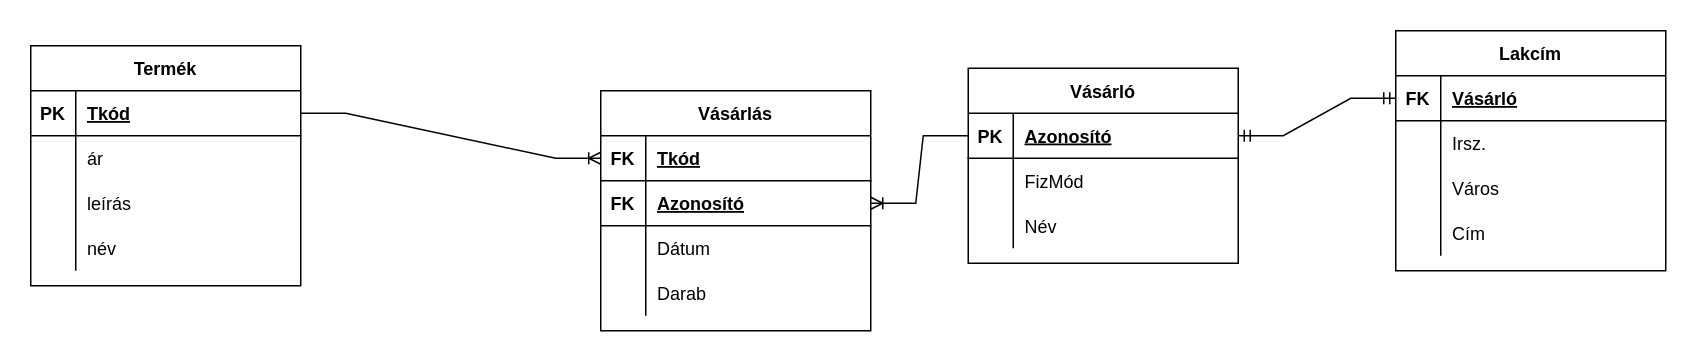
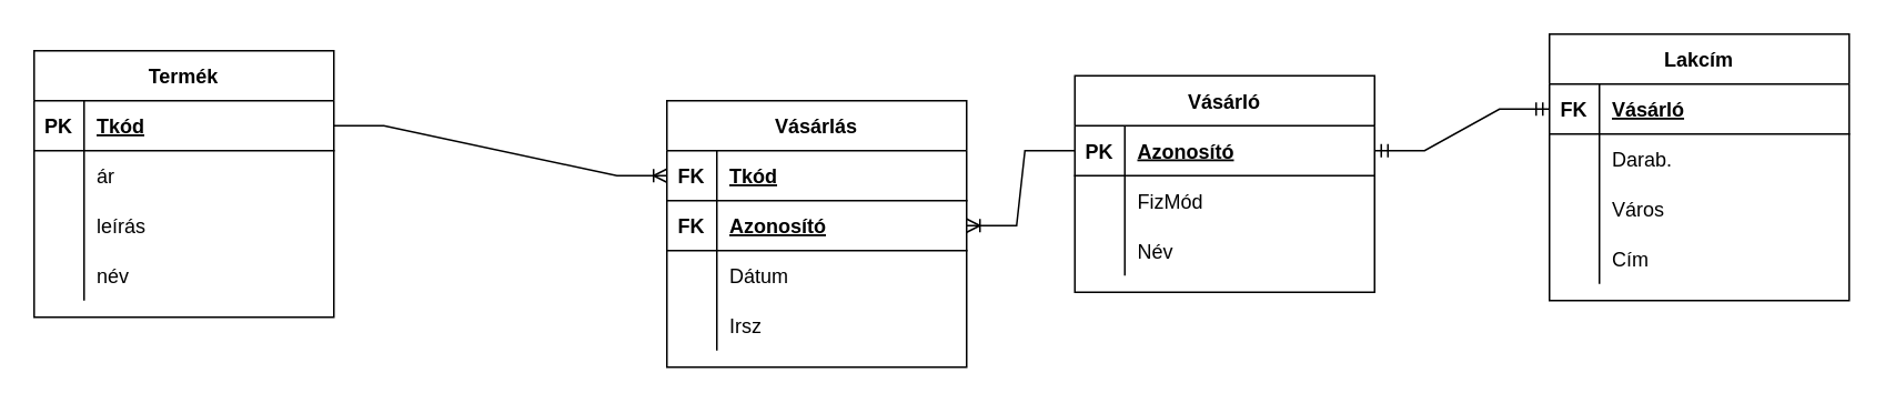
  <mxCell id="0" />
  <mxCell id="1" parent="0" />
  <mxCell id="2" value="Termék" style="shape=table;startSize=30;container=1;collapsible=1;childLayout=tableLayout;fixedRows=1;rowLines=0;fontStyle=1;align=center;resizeLast=1;" vertex="1" parent="1"><mxGeometry x="20" y="30" width="180" height="160" as="geometry" /></mxCell>
  <mxCell id="3" value="" style="shape=tableRow;horizontal=0;startSize=0;swimlaneHead=0;swimlaneBody=0;fillColor=none;collapsible=0;dropTarget=0;points=[[0,0.5],[1,0.5]];portConstraint=eastwest;top=0;left=0;right=0;bottom=1;" vertex="1" parent="2"><mxGeometry y="30" width="180" height="30" as="geometry" /></mxCell>
  <mxCell id="4" value="PK" style="shape=partialRectangle;connectable=0;fillColor=none;top=0;left=0;bottom=0;right=0;fontStyle=1;overflow=hidden;" vertex="1" parent="3"><mxGeometry width="30" height="30" as="geometry"><mxRectangle width="30" height="30" as="alternateBounds" /></mxGeometry></mxCell>
  <mxCell id="5" value="Tkód" style="shape=partialRectangle;connectable=0;fillColor=none;top=0;left=0;bottom=0;right=0;align=left;spacingLeft=6;fontStyle=5;overflow=hidden;" vertex="1" parent="3"><mxGeometry x="30" width="150" height="30" as="geometry"><mxRectangle width="150" height="30" as="alternateBounds" /></mxGeometry></mxCell>
  <mxCell id="6" value="" style="shape=tableRow;horizontal=0;startSize=0;swimlaneHead=0;swimlaneBody=0;fillColor=none;collapsible=0;dropTarget=0;points=[[0,0.5],[1,0.5]];portConstraint=eastwest;top=0;left=0;right=0;bottom=0;" vertex="1" parent="2"><mxGeometry y="60" width="180" height="30" as="geometry" /></mxCell>
  <mxCell id="7" value="" style="shape=partialRectangle;connectable=0;fillColor=none;top=0;left=0;bottom=0;right=0;editable=1;overflow=hidden;" vertex="1" parent="6"><mxGeometry width="30" height="30" as="geometry"><mxRectangle width="30" height="30" as="alternateBounds" /></mxGeometry></mxCell>
  <mxCell id="8" value="ár" style="shape=partialRectangle;connectable=0;fillColor=none;top=0;left=0;bottom=0;right=0;align=left;spacingLeft=6;overflow=hidden;" vertex="1" parent="6"><mxGeometry x="30" width="150" height="30" as="geometry"><mxRectangle width="150" height="30" as="alternateBounds" /></mxGeometry></mxCell>
  <mxCell id="9" value="" style="shape=tableRow;horizontal=0;startSize=0;swimlaneHead=0;swimlaneBody=0;fillColor=none;collapsible=0;dropTarget=0;points=[[0,0.5],[1,0.5]];portConstraint=eastwest;top=0;left=0;right=0;bottom=0;" vertex="1" parent="2"><mxGeometry y="90" width="180" height="30" as="geometry" /></mxCell>
  <mxCell id="10" value="" style="shape=partialRectangle;connectable=0;fillColor=none;top=0;left=0;bottom=0;right=0;editable=1;overflow=hidden;" vertex="1" parent="9"><mxGeometry width="30" height="30" as="geometry"><mxRectangle width="30" height="30" as="alternateBounds" /></mxGeometry></mxCell>
  <mxCell id="11" value="leírás" style="shape=partialRectangle;connectable=0;fillColor=none;top=0;left=0;bottom=0;right=0;align=left;spacingLeft=6;overflow=hidden;" vertex="1" parent="9"><mxGeometry x="30" width="150" height="30" as="geometry"><mxRectangle width="150" height="30" as="alternateBounds" /></mxGeometry></mxCell>
  <mxCell id="12" value="" style="shape=tableRow;horizontal=0;startSize=0;swimlaneHead=0;swimlaneBody=0;fillColor=none;collapsible=0;dropTarget=0;points=[[0,0.5],[1,0.5]];portConstraint=eastwest;top=0;left=0;right=0;bottom=0;" vertex="1" parent="2"><mxGeometry y="120" width="180" height="30" as="geometry" /></mxCell>
  <mxCell id="13" value="" style="shape=partialRectangle;connectable=0;fillColor=none;top=0;left=0;bottom=0;right=0;editable=1;overflow=hidden;" vertex="1" parent="12"><mxGeometry width="30" height="30" as="geometry"><mxRectangle width="30" height="30" as="alternateBounds" /></mxGeometry></mxCell>
  <mxCell id="14" value="név" style="shape=partialRectangle;connectable=0;fillColor=none;top=0;left=0;bottom=0;right=0;align=left;spacingLeft=6;overflow=hidden;" vertex="1" parent="12"><mxGeometry x="30" width="150" height="30" as="geometry"><mxRectangle width="150" height="30" as="alternateBounds" /></mxGeometry></mxCell>
  <mxCell id="15" value="Vásárló" style="shape=table;startSize=30;container=1;collapsible=1;childLayout=tableLayout;fixedRows=1;rowLines=0;fontStyle=1;align=center;resizeLast=1;" vertex="1" parent="1"><mxGeometry x="645" y="45" width="180" height="130" as="geometry" /></mxCell>
  <mxCell id="16" value="" style="shape=tableRow;horizontal=0;startSize=0;swimlaneHead=0;swimlaneBody=0;fillColor=none;collapsible=0;dropTarget=0;points=[[0,0.5],[1,0.5]];portConstraint=eastwest;top=0;left=0;right=0;bottom=1;" vertex="1" parent="15"><mxGeometry y="30" width="180" height="30" as="geometry" /></mxCell>
  <mxCell id="17" value="PK" style="shape=partialRectangle;connectable=0;fillColor=none;top=0;left=0;bottom=0;right=0;fontStyle=1;overflow=hidden;" vertex="1" parent="16"><mxGeometry width="30" height="30" as="geometry"><mxRectangle width="30" height="30" as="alternateBounds" /></mxGeometry></mxCell>
  <mxCell id="18" value="Azonosító" style="shape=partialRectangle;connectable=0;fillColor=none;top=0;left=0;bottom=0;right=0;align=left;spacingLeft=6;fontStyle=5;overflow=hidden;" vertex="1" parent="16"><mxGeometry x="30" width="150" height="30" as="geometry"><mxRectangle width="150" height="30" as="alternateBounds" /></mxGeometry></mxCell>
  <mxCell id="19" value="" style="shape=tableRow;horizontal=0;startSize=0;swimlaneHead=0;swimlaneBody=0;fillColor=none;collapsible=0;dropTarget=0;points=[[0,0.5],[1,0.5]];portConstraint=eastwest;top=0;left=0;right=0;bottom=0;" vertex="1" parent="15"><mxGeometry y="60" width="180" height="30" as="geometry" /></mxCell>
  <mxCell id="20" value="" style="shape=partialRectangle;connectable=0;fillColor=none;top=0;left=0;bottom=0;right=0;editable=1;overflow=hidden;" vertex="1" parent="19"><mxGeometry width="30" height="30" as="geometry"><mxRectangle width="30" height="30" as="alternateBounds" /></mxGeometry></mxCell>
  <mxCell id="21" value="FizMód" style="shape=partialRectangle;connectable=0;fillColor=none;top=0;left=0;bottom=0;right=0;align=left;spacingLeft=6;overflow=hidden;" vertex="1" parent="19"><mxGeometry x="30" width="150" height="30" as="geometry"><mxRectangle width="150" height="30" as="alternateBounds" /></mxGeometry></mxCell>
  <mxCell id="22" value="" style="shape=tableRow;horizontal=0;startSize=0;swimlaneHead=0;swimlaneBody=0;fillColor=none;collapsible=0;dropTarget=0;points=[[0,0.5],[1,0.5]];portConstraint=eastwest;top=0;left=0;right=0;bottom=0;" vertex="1" parent="15"><mxGeometry y="90" width="180" height="30" as="geometry" /></mxCell>
  <mxCell id="23" value="" style="shape=partialRectangle;connectable=0;fillColor=none;top=0;left=0;bottom=0;right=0;editable=1;overflow=hidden;" vertex="1" parent="22"><mxGeometry width="30" height="30" as="geometry"><mxRectangle width="30" height="30" as="alternateBounds" /></mxGeometry></mxCell>
  <mxCell id="24" value="Név" style="shape=partialRectangle;connectable=0;fillColor=none;top=0;left=0;bottom=0;right=0;align=left;spacingLeft=6;overflow=hidden;" vertex="1" parent="22"><mxGeometry x="30" width="150" height="30" as="geometry"><mxRectangle width="150" height="30" as="alternateBounds" /></mxGeometry></mxCell>
  <mxCell id="25" value="Lakcím" style="shape=table;startSize=30;container=1;collapsible=1;childLayout=tableLayout;fixedRows=1;rowLines=0;fontStyle=1;align=center;resizeLast=1;" vertex="1" parent="1"><mxGeometry x="930" y="20" width="180" height="160" as="geometry" /></mxCell>
  <mxCell id="26" value="" style="shape=tableRow;horizontal=0;startSize=0;swimlaneHead=0;swimlaneBody=0;fillColor=none;collapsible=0;dropTarget=0;points=[[0,0.5],[1,0.5]];portConstraint=eastwest;top=0;left=0;right=0;bottom=1;" vertex="1" parent="25"><mxGeometry y="30" width="180" height="30" as="geometry" /></mxCell>
  <mxCell id="27" value="FK" style="shape=partialRectangle;connectable=0;fillColor=none;top=0;left=0;bottom=0;right=0;fontStyle=1;overflow=hidden;" vertex="1" parent="26"><mxGeometry width="30" height="30" as="geometry"><mxRectangle width="30" height="30" as="alternateBounds" /></mxGeometry></mxCell>
  <mxCell id="28" value="Vásárló" style="shape=partialRectangle;connectable=0;fillColor=none;top=0;left=0;bottom=0;right=0;align=left;spacingLeft=6;fontStyle=5;overflow=hidden;" vertex="1" parent="26"><mxGeometry x="30" width="150" height="30" as="geometry"><mxRectangle width="150" height="30" as="alternateBounds" /></mxGeometry></mxCell>
  <mxCell id="29" value="" style="shape=tableRow;horizontal=0;startSize=0;swimlaneHead=0;swimlaneBody=0;fillColor=none;collapsible=0;dropTarget=0;points=[[0,0.5],[1,0.5]];portConstraint=eastwest;top=0;left=0;right=0;bottom=0;" vertex="1" parent="25"><mxGeometry y="60" width="180" height="30" as="geometry" /></mxCell>
  <mxCell id="30" value="" style="shape=partialRectangle;connectable=0;fillColor=none;top=0;left=0;bottom=0;right=0;editable=1;overflow=hidden;" vertex="1" parent="29"><mxGeometry width="30" height="30" as="geometry"><mxRectangle width="30" height="30" as="alternateBounds" /></mxGeometry></mxCell>
- <mxCell id="31" value="Irsz." style="shape=partialRectangle;connectable=0;fillColor=none;top=0;left=0;bottom=0;right=0;align=left;spacingLeft=6;overflow=hidden;" vertex="1" parent="29"><mxGeometry x="30" width="150" height="30" as="geometry"><mxRectangle width="150" height="30" as="alternateBounds" /></mxGeometry></mxCell>
+ <mxCell id="31" value="Darab." style="shape=partialRectangle;connectable=0;fillColor=none;top=0;left=0;bottom=0;right=0;align=left;spacingLeft=6;overflow=hidden;" vertex="1" parent="29"><mxGeometry x="30" width="150" height="30" as="geometry"><mxRectangle width="150" height="30" as="alternateBounds" /></mxGeometry></mxCell>
  <mxCell id="32" value="" style="shape=tableRow;horizontal=0;startSize=0;swimlaneHead=0;swimlaneBody=0;fillColor=none;collapsible=0;dropTarget=0;points=[[0,0.5],[1,0.5]];portConstraint=eastwest;top=0;left=0;right=0;bottom=0;" vertex="1" parent="25"><mxGeometry y="90" width="180" height="30" as="geometry" /></mxCell>
  <mxCell id="33" value="" style="shape=partialRectangle;connectable=0;fillColor=none;top=0;left=0;bottom=0;right=0;editable=1;overflow=hidden;" vertex="1" parent="32"><mxGeometry width="30" height="30" as="geometry"><mxRectangle width="30" height="30" as="alternateBounds" /></mxGeometry></mxCell>
  <mxCell id="34" value="Város" style="shape=partialRectangle;connectable=0;fillColor=none;top=0;left=0;bottom=0;right=0;align=left;spacingLeft=6;overflow=hidden;" vertex="1" parent="32"><mxGeometry x="30" width="150" height="30" as="geometry"><mxRectangle width="150" height="30" as="alternateBounds" /></mxGeometry></mxCell>
  <mxCell id="35" value="" style="shape=tableRow;horizontal=0;startSize=0;swimlaneHead=0;swimlaneBody=0;fillColor=none;collapsible=0;dropTarget=0;points=[[0,0.5],[1,0.5]];portConstraint=eastwest;top=0;left=0;right=0;bottom=0;" vertex="1" parent="25"><mxGeometry y="120" width="180" height="30" as="geometry" /></mxCell>
  <mxCell id="36" value="" style="shape=partialRectangle;connectable=0;fillColor=none;top=0;left=0;bottom=0;right=0;editable=1;overflow=hidden;" vertex="1" parent="35"><mxGeometry width="30" height="30" as="geometry"><mxRectangle width="30" height="30" as="alternateBounds" /></mxGeometry></mxCell>
  <mxCell id="37" value="Cím" style="shape=partialRectangle;connectable=0;fillColor=none;top=0;left=0;bottom=0;right=0;align=left;spacingLeft=6;overflow=hidden;" vertex="1" parent="35"><mxGeometry x="30" width="150" height="30" as="geometry"><mxRectangle width="150" height="30" as="alternateBounds" /></mxGeometry></mxCell>
  <mxCell id="38" value="" style="edgeStyle=entityRelationEdgeStyle;fontSize=12;html=1;endArrow=ERmandOne;startArrow=ERmandOne;rounded=0;exitX=1;exitY=0.5;exitDx=0;exitDy=0;" edge="1" parent="1" source="16" target="26"><mxGeometry width="100" height="100" relative="1" as="geometry"><mxPoint x="590" y="290" as="sourcePoint" /><mxPoint x="690" y="190" as="targetPoint" /></mxGeometry></mxCell>
  <mxCell id="39" value="Vásárlás" style="shape=table;startSize=30;container=1;collapsible=1;childLayout=tableLayout;fixedRows=1;rowLines=0;fontStyle=1;align=center;resizeLast=1;" vertex="1" parent="1"><mxGeometry x="400" y="60" width="180" height="160" as="geometry" /></mxCell>
  <mxCell id="40" style="shape=tableRow;horizontal=0;startSize=0;swimlaneHead=0;swimlaneBody=0;fillColor=none;collapsible=0;dropTarget=0;points=[[0,0.5],[1,0.5]];portConstraint=eastwest;top=0;left=0;right=0;bottom=1;" vertex="1" parent="39"><mxGeometry y="30" width="180" height="30" as="geometry" /></mxCell>
  <mxCell id="41" value="FK" style="shape=partialRectangle;connectable=0;fillColor=none;top=0;left=0;bottom=0;right=0;fontStyle=1;overflow=hidden;" vertex="1" parent="40"><mxGeometry width="30" height="30" as="geometry"><mxRectangle width="30" height="30" as="alternateBounds" /></mxGeometry></mxCell>
  <mxCell id="42" value="Tkód" style="shape=partialRectangle;connectable=0;fillColor=none;top=0;left=0;bottom=0;right=0;align=left;spacingLeft=6;fontStyle=5;overflow=hidden;" vertex="1" parent="40"><mxGeometry x="30" width="150" height="30" as="geometry"><mxRectangle width="150" height="30" as="alternateBounds" /></mxGeometry></mxCell>
  <mxCell id="43" value="" style="shape=tableRow;horizontal=0;startSize=0;swimlaneHead=0;swimlaneBody=0;fillColor=none;collapsible=0;dropTarget=0;points=[[0,0.5],[1,0.5]];portConstraint=eastwest;top=0;left=0;right=0;bottom=1;" vertex="1" parent="39"><mxGeometry y="60" width="180" height="30" as="geometry" /></mxCell>
  <mxCell id="44" value="FK" style="shape=partialRectangle;connectable=0;fillColor=none;top=0;left=0;bottom=0;right=0;fontStyle=1;overflow=hidden;" vertex="1" parent="43"><mxGeometry width="30" height="30" as="geometry"><mxRectangle width="30" height="30" as="alternateBounds" /></mxGeometry></mxCell>
  <mxCell id="45" value="Azonosító" style="shape=partialRectangle;connectable=0;fillColor=none;top=0;left=0;bottom=0;right=0;align=left;spacingLeft=6;fontStyle=5;overflow=hidden;" vertex="1" parent="43"><mxGeometry x="30" width="150" height="30" as="geometry"><mxRectangle width="150" height="30" as="alternateBounds" /></mxGeometry></mxCell>
  <mxCell id="46" value="" style="shape=tableRow;horizontal=0;startSize=0;swimlaneHead=0;swimlaneBody=0;fillColor=none;collapsible=0;dropTarget=0;points=[[0,0.5],[1,0.5]];portConstraint=eastwest;top=0;left=0;right=0;bottom=0;" vertex="1" parent="39"><mxGeometry y="90" width="180" height="30" as="geometry" /></mxCell>
  <mxCell id="47" value="" style="shape=partialRectangle;connectable=0;fillColor=none;top=0;left=0;bottom=0;right=0;editable=1;overflow=hidden;" vertex="1" parent="46"><mxGeometry width="30" height="30" as="geometry"><mxRectangle width="30" height="30" as="alternateBounds" /></mxGeometry></mxCell>
  <mxCell id="48" value="Dátum" style="shape=partialRectangle;connectable=0;fillColor=none;top=0;left=0;bottom=0;right=0;align=left;spacingLeft=6;overflow=hidden;" vertex="1" parent="46"><mxGeometry x="30" width="150" height="30" as="geometry"><mxRectangle width="150" height="30" as="alternateBounds" /></mxGeometry></mxCell>
  <mxCell id="49" value="" style="shape=tableRow;horizontal=0;startSize=0;swimlaneHead=0;swimlaneBody=0;fillColor=none;collapsible=0;dropTarget=0;points=[[0,0.5],[1,0.5]];portConstraint=eastwest;top=0;left=0;right=0;bottom=0;" vertex="1" parent="39"><mxGeometry y="120" width="180" height="30" as="geometry" /></mxCell>
  <mxCell id="50" value="" style="shape=partialRectangle;connectable=0;fillColor=none;top=0;left=0;bottom=0;right=0;editable=1;overflow=hidden;" vertex="1" parent="49"><mxGeometry width="30" height="30" as="geometry"><mxRectangle width="30" height="30" as="alternateBounds" /></mxGeometry></mxCell>
- <mxCell id="51" value="Darab" style="shape=partialRectangle;connectable=0;fillColor=none;top=0;left=0;bottom=0;right=0;align=left;spacingLeft=6;overflow=hidden;" vertex="1" parent="49"><mxGeometry x="30" width="150" height="30" as="geometry"><mxRectangle width="150" height="30" as="alternateBounds" /></mxGeometry></mxCell>
+ <mxCell id="51" value="Irsz" style="shape=partialRectangle;connectable=0;fillColor=none;top=0;left=0;bottom=0;right=0;align=left;spacingLeft=6;overflow=hidden;" vertex="1" parent="49"><mxGeometry x="30" width="150" height="30" as="geometry"><mxRectangle width="150" height="30" as="alternateBounds" /></mxGeometry></mxCell>
  <mxCell id="52" value="" style="edgeStyle=entityRelationEdgeStyle;fontSize=12;html=1;endArrow=ERoneToMany;rounded=0;exitX=1;exitY=0.5;exitDx=0;exitDy=0;" edge="1" parent="1" source="3" target="40"><mxGeometry width="100" height="100" relative="1" as="geometry"><mxPoint x="140" y="450" as="sourcePoint" /><mxPoint x="240" y="350" as="targetPoint" /></mxGeometry></mxCell>
  <mxCell id="53" value="" style="edgeStyle=entityRelationEdgeStyle;fontSize=12;html=1;endArrow=ERoneToMany;rounded=0;entryX=1;entryY=0.5;entryDx=0;entryDy=0;exitX=0;exitY=0.5;exitDx=0;exitDy=0;" edge="1" parent="1" source="16" target="43"><mxGeometry width="100" height="100" relative="1" as="geometry"><mxPoint x="590" y="280" as="sourcePoint" /><mxPoint x="690" y="180" as="targetPoint" /></mxGeometry></mxCell>
